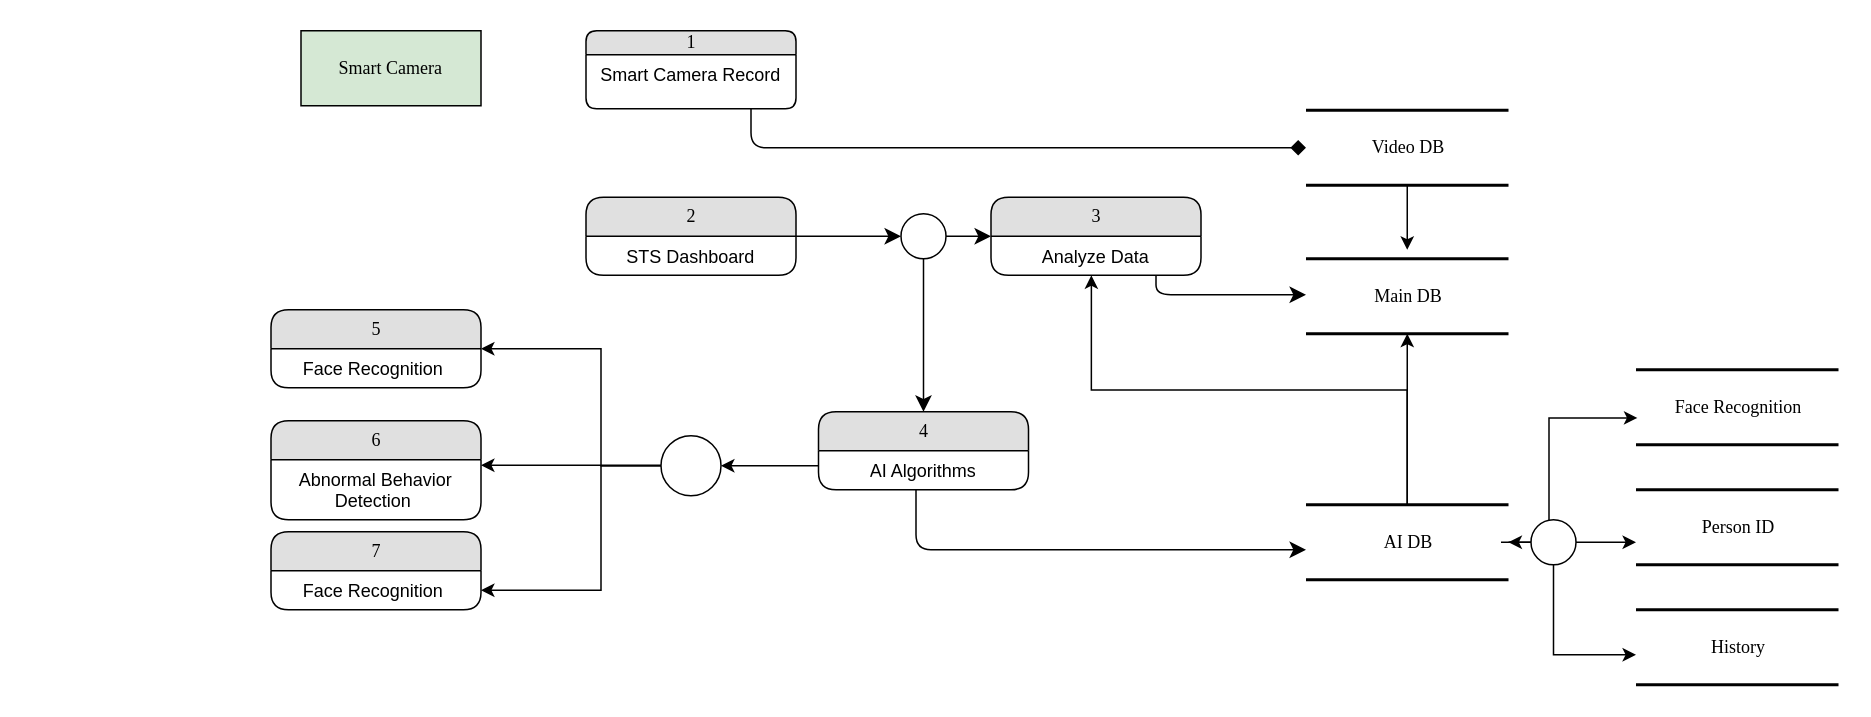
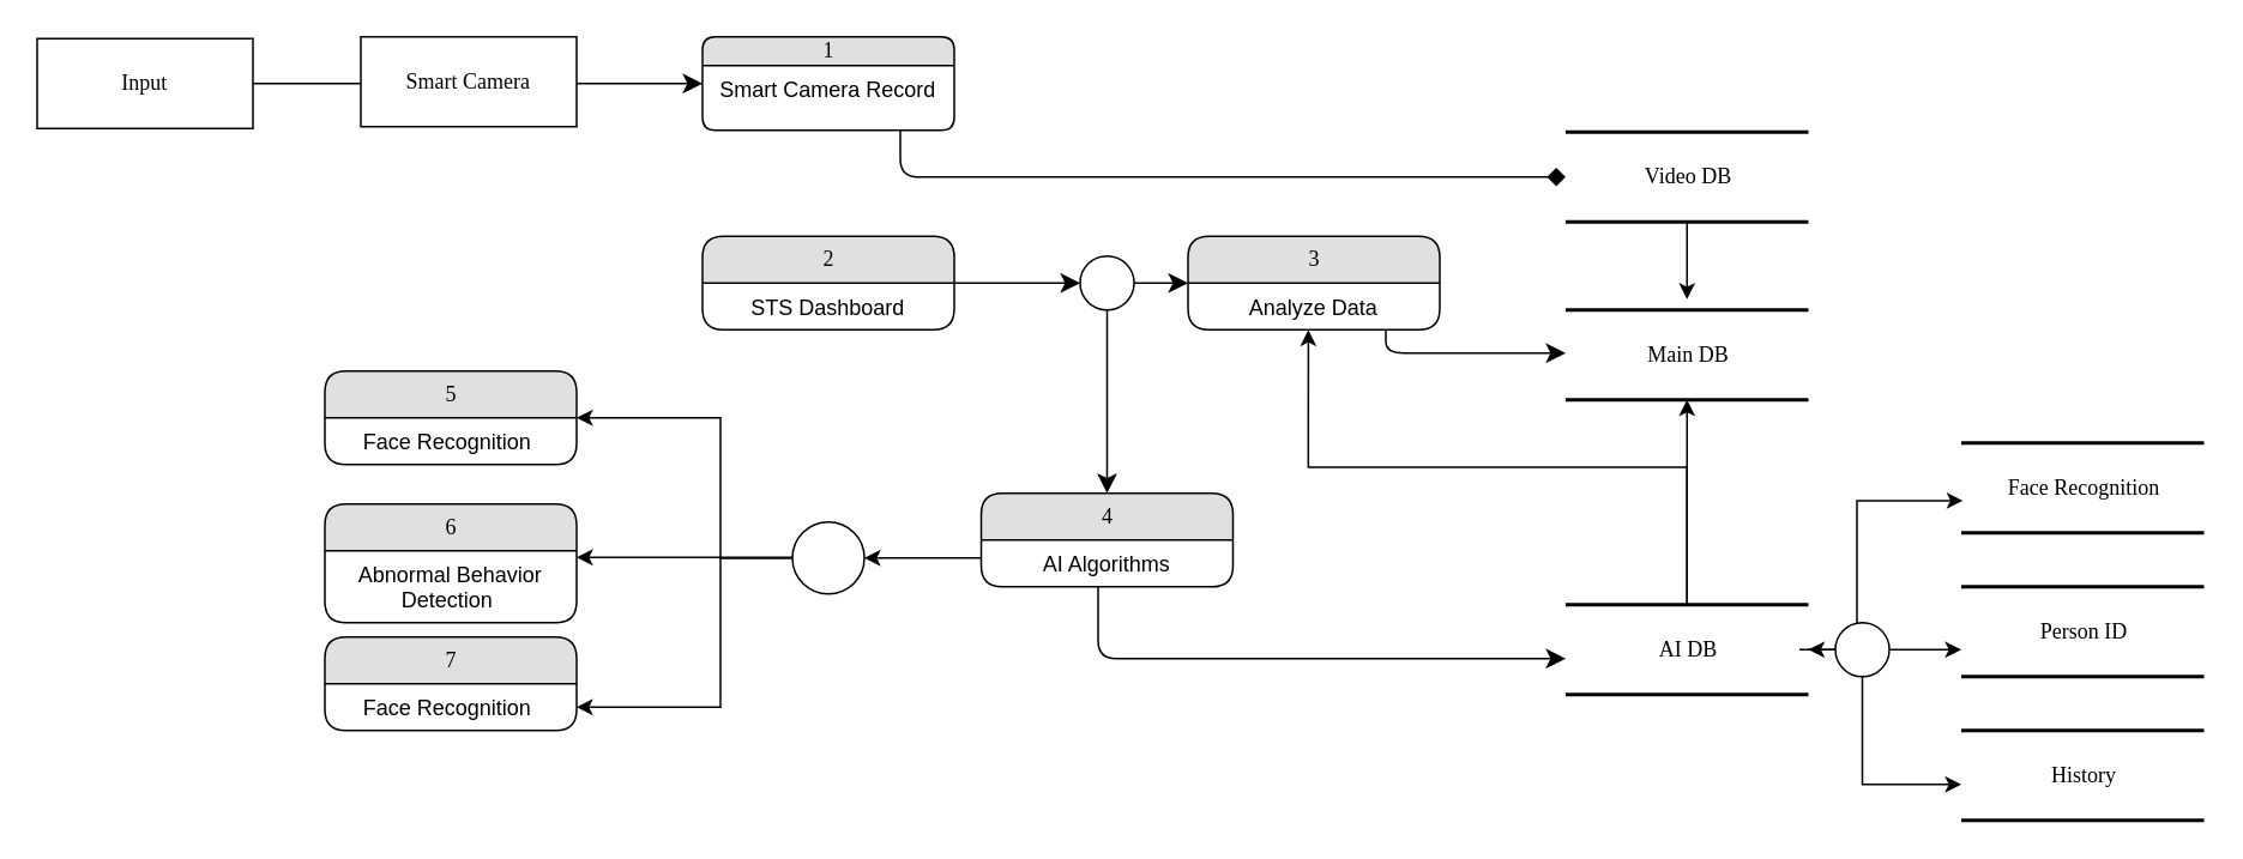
  <mxCell id="0" />
  <mxCell id="1" parent="0" />
  <mxCell id="2" style="edgeStyle=orthogonalEdgeStyle;rounded=0;orthogonalLoop=1;jettySize=auto;html=1;" parent="1" source="3" edge="1"><mxGeometry relative="1" as="geometry"><mxPoint x="937.5" y="166" as="targetPoint" /></mxGeometry></mxCell>
  <mxCell id="3" value="Video DB" style="html=1;rounded=0;shadow=0;comic=0;labelBackgroundColor=none;strokeWidth=2;fontFamily=Verdana;fontSize=12;align=center;shape=mxgraph.ios7ui.horLines;" parent="1" vertex="1"><mxGeometry x="870" y="73" width="135" height="50" as="geometry" /></mxCell>
  <mxCell id="4" value="Main DB" style="html=1;rounded=0;shadow=0;comic=0;labelBackgroundColor=none;strokeWidth=2;fontFamily=Verdana;fontSize=12;align=center;shape=mxgraph.ios7ui.horLines;" parent="1" vertex="1"><mxGeometry x="870" y="172" width="135" height="50" as="geometry" /></mxCell>
+ <mxCell id="5" style="edgeStyle=none;html=1;labelBackgroundColor=none;startFill=0;startSize=8;endFill=1;endSize=8;fontFamily=Verdana;fontSize=12;" parent="1" source="6" target="8" edge="1"><mxGeometry relative="1" as="geometry" /></mxCell>
+ <mxCell id="6" value="Input" style="whiteSpace=wrap;html=1;rounded=0;shadow=0;comic=0;labelBackgroundColor=none;strokeWidth=1;fontFamily=Verdana;fontSize=12;align=center;" parent="1" vertex="1"><mxGeometry x="20" y="21" width="120" height="50" as="geometry" /></mxCell>
  <mxCell id="7" style="edgeStyle=orthogonalEdgeStyle;html=1;labelBackgroundColor=none;startFill=0;startSize=8;endFill=1;endSize=8;fontFamily=Verdana;fontSize=12;endArrow=diamond;" parent="1" source="8" target="3" edge="1"><mxGeometry relative="1" as="geometry"><Array as="points"><mxPoint x="500" y="98" /></Array></mxGeometry></mxCell>
  <mxCell id="8" value="1" style="swimlane;html=1;fontStyle=0;childLayout=stackLayout;horizontal=1;startSize=16;fillColor=#e0e0e0;horizontalStack=0;resizeParent=1;resizeLast=0;collapsible=1;marginBottom=0;swimlaneFillColor=#ffffff;align=center;rounded=1;shadow=0;comic=0;labelBackgroundColor=none;strokeWidth=1;fontFamily=Verdana;fontSize=12" parent="1" vertex="1"><mxGeometry x="390" y="20" width="140" height="52" as="geometry" /></mxCell>
  <mxCell id="9" value="Smart Camera Record" style="text;html=1;strokeColor=none;fillColor=none;spacingLeft=4;spacingRight=4;whiteSpace=wrap;overflow=hidden;rotatable=0;points=[[0,0.5],[1,0.5]];portConstraint=eastwest;align=center;" parent="8" vertex="1"><mxGeometry y="16" width="140" height="26" as="geometry" /></mxCell>
  <mxCell id="10" style="edgeStyle=orthogonalEdgeStyle;rounded=0;orthogonalLoop=1;jettySize=auto;html=1;" parent="1" source="11" target="4" edge="1"><mxGeometry relative="1" as="geometry" /></mxCell>
  <mxCell id="11" value="AI DB" style="html=1;rounded=0;shadow=0;comic=0;labelBackgroundColor=none;strokeWidth=2;fontFamily=Verdana;fontSize=12;align=center;shape=mxgraph.ios7ui.horLines;" parent="1" vertex="1"><mxGeometry x="870" y="336" width="135" height="50" as="geometry" /></mxCell>
  <mxCell id="12" style="edgeStyle=none;html=1;labelBackgroundColor=none;startFill=0;startSize=8;endFill=1;endSize=8;fontFamily=Verdana;fontSize=12;" parent="1" source="13" target="23" edge="1"><mxGeometry relative="1" as="geometry"><mxPoint x="530" y="145.93" as="targetPoint" /></mxGeometry></mxCell>
  <mxCell id="13" value="2" style="swimlane;html=1;fontStyle=0;childLayout=stackLayout;horizontal=1;startSize=26;fillColor=#e0e0e0;horizontalStack=0;resizeParent=1;resizeLast=0;collapsible=1;marginBottom=0;swimlaneFillColor=#ffffff;align=center;rounded=1;shadow=0;comic=0;labelBackgroundColor=none;strokeWidth=1;fontFamily=Verdana;fontSize=12" parent="1" vertex="1"><mxGeometry x="390" y="131" width="140" height="52" as="geometry" /></mxCell>
  <mxCell id="14" value="STS Dashboard" style="text;html=1;strokeColor=none;fillColor=none;spacingLeft=4;spacingRight=4;whiteSpace=wrap;overflow=hidden;rotatable=0;points=[[0,0.5],[1,0.5]];portConstraint=eastwest;align=center;" parent="13" vertex="1"><mxGeometry y="26" width="140" height="26" as="geometry" /></mxCell>
  <mxCell id="15" style="edgeStyle=orthogonalEdgeStyle;html=1;labelBackgroundColor=none;startFill=0;startSize=8;endFill=1;endSize=8;fontFamily=Verdana;fontSize=12;" parent="1" source="16" target="4" edge="1"><mxGeometry relative="1" as="geometry"><Array as="points"><mxPoint x="770" y="196" /></Array></mxGeometry></mxCell>
  <mxCell id="16" value="3" style="swimlane;html=1;fontStyle=0;childLayout=stackLayout;horizontal=1;startSize=26;fillColor=#e0e0e0;horizontalStack=0;resizeParent=1;resizeLast=0;collapsible=1;marginBottom=0;swimlaneFillColor=#ffffff;align=center;rounded=1;shadow=0;comic=0;labelBackgroundColor=none;strokeWidth=1;fontFamily=Verdana;fontSize=12" parent="1" vertex="1"><mxGeometry x="660" y="131" width="140" height="52" as="geometry" /></mxCell>
  <mxCell id="17" value="Analyze Data" style="text;html=1;strokeColor=none;fillColor=none;spacingLeft=4;spacingRight=4;whiteSpace=wrap;overflow=hidden;rotatable=0;points=[[0,0.5],[1,0.5]];portConstraint=eastwest;align=center;" parent="16" vertex="1"><mxGeometry y="26" width="140" height="26" as="geometry" /></mxCell>
  <mxCell id="18" style="edgeStyle=orthogonalEdgeStyle;html=1;labelBackgroundColor=none;startFill=0;startSize=8;endFill=1;endSize=8;fontFamily=Verdana;fontSize=12;" parent="1" source="19" target="11" edge="1"><mxGeometry relative="1" as="geometry"><Array as="points"><mxPoint x="610" y="366" /></Array></mxGeometry></mxCell>
  <mxCell id="19" value="4" style="swimlane;html=1;fontStyle=0;childLayout=stackLayout;horizontal=1;startSize=26;fillColor=#e0e0e0;horizontalStack=0;resizeParent=1;resizeLast=0;collapsible=1;marginBottom=0;swimlaneFillColor=#ffffff;align=center;rounded=1;shadow=0;comic=0;labelBackgroundColor=none;strokeWidth=1;fontFamily=Verdana;fontSize=12" parent="1" vertex="1"><mxGeometry x="545" y="274" width="140" height="52" as="geometry" /></mxCell>
  <mxCell id="20" value="AI Algorithms" style="text;html=1;strokeColor=none;fillColor=none;spacingLeft=4;spacingRight=4;whiteSpace=wrap;overflow=hidden;rotatable=0;points=[[0,0.5],[1,0.5]];portConstraint=eastwest;align=center;" parent="19" vertex="1"><mxGeometry y="26" width="140" height="26" as="geometry" /></mxCell>
  <mxCell id="21" style="edgeStyle=none;html=1;labelBackgroundColor=none;startFill=0;startSize=8;endFill=1;endSize=8;fontFamily=Verdana;fontSize=12;" parent="1" source="23" target="19" edge="1"><mxGeometry relative="1" as="geometry" /></mxCell>
  <mxCell id="22" style="edgeStyle=none;html=1;labelBackgroundColor=none;startFill=0;startSize=8;endFill=1;endSize=8;fontFamily=Verdana;fontSize=12;" parent="1" source="23" target="16" edge="1"><mxGeometry relative="1" as="geometry" /></mxCell>
  <mxCell id="23" value="" style="ellipse;whiteSpace=wrap;html=1;rounded=1;shadow=0;comic=0;labelBackgroundColor=none;strokeWidth=1;fontFamily=Verdana;fontSize=12;align=center;" parent="1" vertex="1"><mxGeometry x="600" y="142" width="30" height="30" as="geometry" /></mxCell>
- <mxCell id="24" value="Smart Camera" style="whiteSpace=wrap;html=1;rounded=0;shadow=0;comic=0;labelBackgroundColor=none;strokeWidth=1;fontFamily=Verdana;fontSize=12;align=center;fillColor=#d5e8d4;" parent="1" vertex="1"><mxGeometry x="200" y="20" width="120" height="50" as="geometry" /></mxCell>
+ <mxCell id="24" value="Smart Camera" style="whiteSpace=wrap;html=1;rounded=0;shadow=0;comic=0;labelBackgroundColor=none;strokeWidth=1;fontFamily=Verdana;fontSize=12;align=center;" parent="1" vertex="1"><mxGeometry x="200" y="20" width="120" height="50" as="geometry" /></mxCell>
  <mxCell id="25" value="Face Recognition" style="html=1;rounded=0;shadow=0;comic=0;labelBackgroundColor=none;strokeWidth=2;fontFamily=Verdana;fontSize=12;align=center;shape=mxgraph.ios7ui.horLines;" parent="1" vertex="1"><mxGeometry x="1090" y="246" width="135" height="50" as="geometry" /></mxCell>
  <mxCell id="26" value="Person ID" style="html=1;rounded=0;shadow=0;comic=0;labelBackgroundColor=none;strokeWidth=2;fontFamily=Verdana;fontSize=12;align=center;shape=mxgraph.ios7ui.horLines;" parent="1" vertex="1"><mxGeometry x="1090" y="326" width="135" height="50" as="geometry" /></mxCell>
  <mxCell id="27" value="History" style="html=1;rounded=0;shadow=0;comic=0;labelBackgroundColor=none;strokeWidth=2;fontFamily=Verdana;fontSize=12;align=center;shape=mxgraph.ios7ui.horLines;" parent="1" vertex="1"><mxGeometry x="1090" y="406" width="135" height="50" as="geometry" /></mxCell>
  <mxCell id="28" style="edgeStyle=orthogonalEdgeStyle;rounded=0;orthogonalLoop=1;jettySize=auto;html=1;entryX=0.007;entryY=0.642;entryDx=0;entryDy=0;entryPerimeter=0;" parent="1" source="31" target="25" edge="1"><mxGeometry relative="1" as="geometry"><Array as="points"><mxPoint x="1032" y="361" /><mxPoint x="1032" y="278" /></Array></mxGeometry></mxCell>
  <mxCell id="29" value="" style="edgeStyle=orthogonalEdgeStyle;rounded=0;orthogonalLoop=1;jettySize=auto;html=1;entryX=0.007;entryY=0.642;entryDx=0;entryDy=0;entryPerimeter=0;" parent="1" source="11" target="31" edge="1"><mxGeometry relative="1" as="geometry"><mxPoint x="1005" y="361" as="sourcePoint" /><mxPoint x="1061" y="278" as="targetPoint" /><Array as="points" /></mxGeometry></mxCell>
  <mxCell id="30" style="edgeStyle=orthogonalEdgeStyle;rounded=0;orthogonalLoop=1;jettySize=auto;html=1;" parent="1" source="31" target="11" edge="1"><mxGeometry relative="1" as="geometry" /></mxCell>
  <mxCell id="31" value="" style="ellipse;whiteSpace=wrap;html=1;rounded=1;shadow=0;comic=0;labelBackgroundColor=none;strokeWidth=1;fontFamily=Verdana;fontSize=12;align=center;" parent="1" vertex="1"><mxGeometry x="1020" y="346" width="30" height="30" as="geometry" /></mxCell>
  <mxCell id="32" style="edgeStyle=orthogonalEdgeStyle;rounded=0;orthogonalLoop=1;jettySize=auto;html=1;exitX=1;exitY=0.5;exitDx=0;exitDy=0;entryX=0;entryY=0.7;entryDx=0;entryDy=0;entryPerimeter=0;" parent="1" source="31" target="26" edge="1"><mxGeometry relative="1" as="geometry" /></mxCell>
  <mxCell id="33" style="edgeStyle=orthogonalEdgeStyle;rounded=0;orthogonalLoop=1;jettySize=auto;html=1;exitX=0.5;exitY=1;exitDx=0;exitDy=0;entryX=0;entryY=0.6;entryDx=0;entryDy=0;entryPerimeter=0;" parent="1" source="31" target="27" edge="1"><mxGeometry relative="1" as="geometry" /></mxCell>
  <mxCell id="34" style="edgeStyle=orthogonalEdgeStyle;rounded=0;orthogonalLoop=1;jettySize=auto;html=1;entryX=0.478;entryY=1.003;entryDx=0;entryDy=0;entryPerimeter=0;" parent="1" source="11" target="17" edge="1"><mxGeometry relative="1" as="geometry" /></mxCell>
  <mxCell id="35" style="edgeStyle=orthogonalEdgeStyle;rounded=0;orthogonalLoop=1;jettySize=auto;html=1;exitX=0;exitY=0.5;exitDx=0;exitDy=0;entryX=1;entryY=0.5;entryDx=0;entryDy=0;" parent="1" source="38" target="40" edge="1"><mxGeometry relative="1" as="geometry"><Array as="points"><mxPoint x="400" y="310" /><mxPoint x="400" y="232" /></Array></mxGeometry></mxCell>
  <mxCell id="36" style="edgeStyle=orthogonalEdgeStyle;rounded=0;orthogonalLoop=1;jettySize=auto;html=1;entryX=1;entryY=0.5;entryDx=0;entryDy=0;" parent="1" edge="1"><mxGeometry relative="1" as="geometry"><mxPoint x="440.221" y="309.656" as="sourcePoint" /><mxPoint x="320" y="309.69" as="targetPoint" /><Array as="points"><mxPoint x="370" y="309.69" /><mxPoint x="370" y="309.69" /></Array></mxGeometry></mxCell>
  <mxCell id="37" style="edgeStyle=orthogonalEdgeStyle;rounded=0;orthogonalLoop=1;jettySize=auto;html=1;entryX=1;entryY=0.5;entryDx=0;entryDy=0;" parent="1" source="38" target="45" edge="1"><mxGeometry relative="1" as="geometry"><Array as="points"><mxPoint x="400" y="310" /><mxPoint x="400" y="393" /></Array></mxGeometry></mxCell>
  <mxCell id="38" value="" style="ellipse;whiteSpace=wrap;html=1;aspect=fixed;" parent="1" vertex="1"><mxGeometry x="440" y="290" width="40" height="40" as="geometry" /></mxCell>
  <mxCell id="39" style="edgeStyle=orthogonalEdgeStyle;rounded=0;orthogonalLoop=1;jettySize=auto;html=1;entryX=1;entryY=0.5;entryDx=0;entryDy=0;" parent="1" source="20" target="38" edge="1"><mxGeometry relative="1" as="geometry"><Array as="points"><mxPoint x="530" y="310" /><mxPoint x="530" y="310" /></Array></mxGeometry></mxCell>
  <mxCell id="40" value="5" style="swimlane;html=1;fontStyle=0;childLayout=stackLayout;horizontal=1;startSize=26;fillColor=#e0e0e0;horizontalStack=0;resizeParent=1;resizeLast=0;collapsible=1;marginBottom=0;swimlaneFillColor=#ffffff;align=center;rounded=1;shadow=0;comic=0;labelBackgroundColor=none;strokeWidth=1;fontFamily=Verdana;fontSize=12" parent="1" vertex="1"><mxGeometry x="180" y="206" width="140" height="52" as="geometry" /></mxCell>
  <mxCell id="41" value="Face Recognition&amp;nbsp;" style="text;html=1;strokeColor=none;fillColor=none;spacingLeft=4;spacingRight=4;whiteSpace=wrap;overflow=hidden;rotatable=0;points=[[0,0.5],[1,0.5]];portConstraint=eastwest;align=center;" parent="40" vertex="1"><mxGeometry y="26" width="140" height="26" as="geometry" /></mxCell>
  <mxCell id="42" value="6" style="swimlane;html=1;fontStyle=0;childLayout=stackLayout;horizontal=1;startSize=26;fillColor=#e0e0e0;horizontalStack=0;resizeParent=1;resizeLast=0;collapsible=1;marginBottom=0;swimlaneFillColor=#ffffff;align=center;rounded=1;shadow=0;comic=0;labelBackgroundColor=none;strokeWidth=1;fontFamily=Verdana;fontSize=12" parent="1" vertex="1"><mxGeometry x="180" y="280" width="140" height="66" as="geometry" /></mxCell>
  <mxCell id="43" value="Abnormal Behavior Detection&amp;nbsp;" style="text;html=1;strokeColor=none;fillColor=none;spacingLeft=4;spacingRight=4;whiteSpace=wrap;overflow=hidden;rotatable=0;points=[[0,0.5],[1,0.5]];portConstraint=eastwest;align=center;" parent="42" vertex="1"><mxGeometry y="26" width="140" height="40" as="geometry" /></mxCell>
  <mxCell id="44" value="7" style="swimlane;html=1;fontStyle=0;childLayout=stackLayout;horizontal=1;startSize=26;fillColor=#e0e0e0;horizontalStack=0;resizeParent=1;resizeLast=0;collapsible=1;marginBottom=0;swimlaneFillColor=#ffffff;align=center;rounded=1;shadow=0;comic=0;labelBackgroundColor=none;strokeWidth=1;fontFamily=Verdana;fontSize=12" parent="1" vertex="1"><mxGeometry x="180" y="354" width="140" height="52" as="geometry" /></mxCell>
  <mxCell id="45" value="Face Recognition&amp;nbsp;" style="text;html=1;strokeColor=none;fillColor=none;spacingLeft=4;spacingRight=4;whiteSpace=wrap;overflow=hidden;rotatable=0;points=[[0,0.5],[1,0.5]];portConstraint=eastwest;align=center;" parent="44" vertex="1"><mxGeometry y="26" width="140" height="26" as="geometry" /></mxCell>
